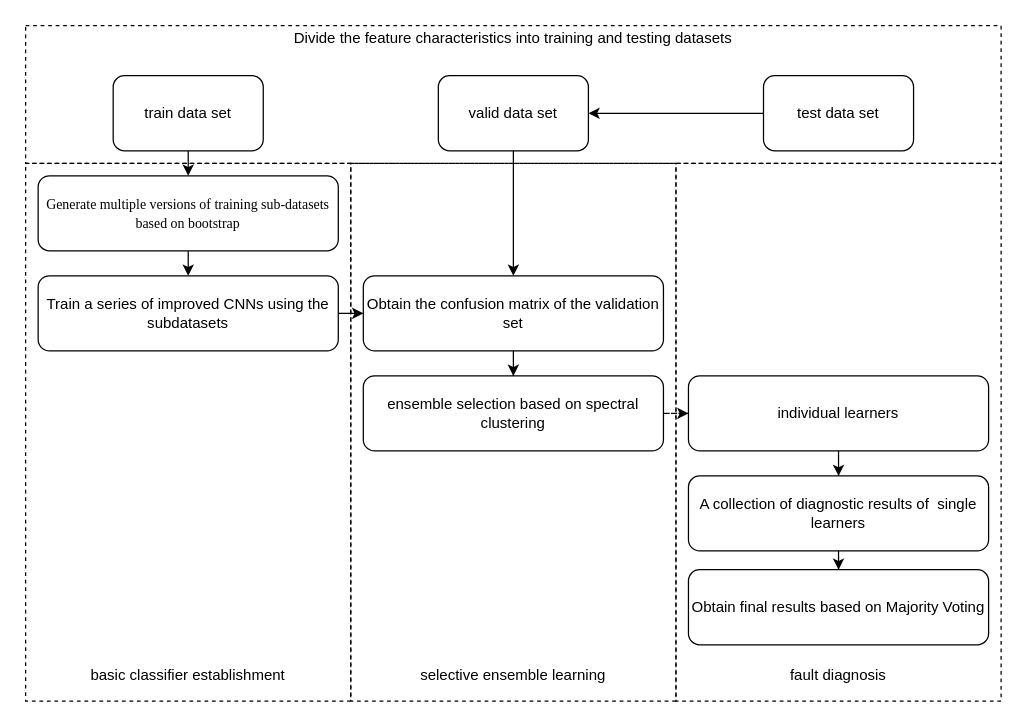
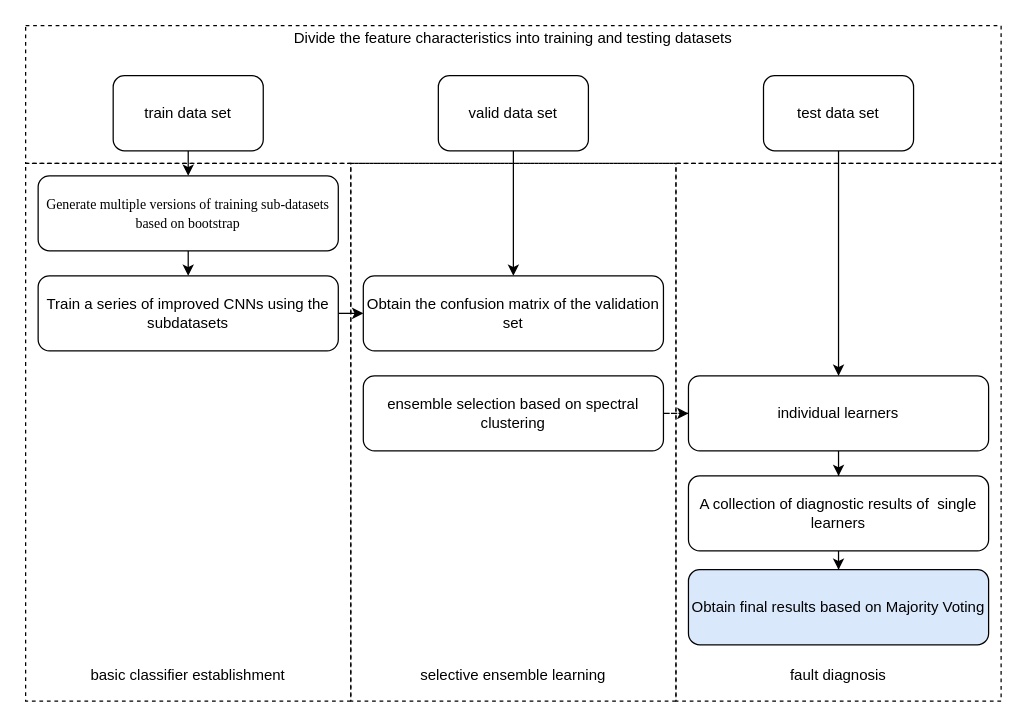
  <mxCell id="0" />
  <mxCell id="1" parent="0" />
  <mxCell id="2" style="edgeStyle=orthogonalEdgeStyle;rounded=0;orthogonalLoop=1;jettySize=auto;html=1;exitX=0.5;exitY=1;exitDx=0;exitDy=0;entryX=0.5;entryY=0;entryDx=0;entryDy=0;" edge="1" parent="1" source="3" target="9"><mxGeometry relative="1" as="geometry" /></mxCell>
  <mxCell id="3" value="train data set" style="rounded=1;whiteSpace=wrap;html=1;" parent="1" vertex="1"><mxGeometry x="90" y="60" width="120" height="60" as="geometry" /></mxCell>
  <mxCell id="4" style="edgeStyle=orthogonalEdgeStyle;rounded=0;orthogonalLoop=1;jettySize=auto;html=1;exitX=0.5;exitY=1;exitDx=0;exitDy=0;" edge="1" parent="1" source="5" target="13"><mxGeometry relative="1" as="geometry" /></mxCell>
  <mxCell id="5" value="valid data set" style="rounded=1;whiteSpace=wrap;html=1;" parent="1" vertex="1"><mxGeometry x="350" y="60" width="120" height="60" as="geometry" /></mxCell>
- <mxCell id="6" style="edgeStyle=orthogonalEdgeStyle;rounded=0;orthogonalLoop=1;jettySize=auto;html=1;" edge="1" parent="1" source="7" target="5"><mxGeometry relative="1" as="geometry" /></mxCell>
+ <mxCell id="6" style="edgeStyle=orthogonalEdgeStyle;rounded=0;orthogonalLoop=1;jettySize=auto;html=1;entryX=0.5;entryY=0;entryDx=0;entryDy=0;" edge="1" parent="1" source="7" target="18"><mxGeometry relative="1" as="geometry" /></mxCell>
  <mxCell id="7" value="test data set" style="rounded=1;whiteSpace=wrap;html=1;" parent="1" vertex="1"><mxGeometry x="610" y="60" width="120" height="60" as="geometry" /></mxCell>
  <mxCell id="8" style="edgeStyle=orthogonalEdgeStyle;rounded=0;orthogonalLoop=1;jettySize=auto;html=1;exitX=0.5;exitY=1;exitDx=0;exitDy=0;entryX=0.5;entryY=0;entryDx=0;entryDy=0;" edge="1" parent="1" source="9" target="11"><mxGeometry relative="1" as="geometry" /></mxCell>
  <mxCell id="9" value="&lt;font face=&quot;timesnewromanpsmt&quot;&gt;&lt;span style=&quot;font-size: 11.112px&quot;&gt;Generate multiple versions of training sub-datasets based on bootstrap&lt;/span&gt;&lt;/font&gt;" style="rounded=1;whiteSpace=wrap;html=1;" parent="1" vertex="1"><mxGeometry x="30" y="140" width="240" height="60" as="geometry" /></mxCell>
  <mxCell id="10" style="edgeStyle=orthogonalEdgeStyle;rounded=0;orthogonalLoop=1;jettySize=auto;html=1;exitX=1;exitY=0.5;exitDx=0;exitDy=0;entryX=0;entryY=0.5;entryDx=0;entryDy=0;" edge="1" parent="1" source="11" target="13"><mxGeometry relative="1" as="geometry" /></mxCell>
  <mxCell id="11" value="Train a series of improved CNNs using the subdatasets" style="rounded=1;whiteSpace=wrap;html=1;" parent="1" vertex="1"><mxGeometry x="30" y="220" width="240" height="60" as="geometry" /></mxCell>
- <mxCell id="12" style="edgeStyle=orthogonalEdgeStyle;rounded=0;orthogonalLoop=1;jettySize=auto;html=1;entryX=0.5;entryY=0;entryDx=0;entryDy=0;" edge="1" parent="1" source="13" target="16"><mxGeometry relative="1" as="geometry" /></mxCell>
  <mxCell id="13" value="Obtain the confusion matrix of the validation set" style="rounded=1;whiteSpace=wrap;html=1;" parent="1" vertex="1"><mxGeometry x="290" y="220" width="240" height="60" as="geometry" /></mxCell>
  <mxCell id="14" value="Divide the feature characteristics into training and testing datasets" style="text;html=1;strokeColor=none;fillColor=none;align=center;verticalAlign=middle;whiteSpace=wrap;rounded=0;" parent="1" vertex="1"><mxGeometry x="202" y="20" width="416" height="20" as="geometry" /></mxCell>
  <mxCell id="15" style="edgeStyle=orthogonalEdgeStyle;rounded=0;orthogonalLoop=1;jettySize=auto;html=1;dashed=1;" edge="1" parent="1" source="16" target="18"><mxGeometry relative="1" as="geometry" /></mxCell>
  <mxCell id="16" value="ensemble selection based on spectral clustering" style="rounded=1;whiteSpace=wrap;html=1;" vertex="1" parent="1"><mxGeometry x="290" y="300" width="240" height="60" as="geometry" /></mxCell>
  <mxCell id="17" style="edgeStyle=orthogonalEdgeStyle;rounded=0;orthogonalLoop=1;jettySize=auto;html=1;entryX=0.5;entryY=0;entryDx=0;entryDy=0;" edge="1" parent="1" source="18" target="20"><mxGeometry relative="1" as="geometry" /></mxCell>
  <mxCell id="18" value="individual learners" style="rounded=1;whiteSpace=wrap;html=1;" vertex="1" parent="1"><mxGeometry x="550" y="300" width="240" height="60" as="geometry" /></mxCell>
  <mxCell id="19" style="edgeStyle=orthogonalEdgeStyle;rounded=0;orthogonalLoop=1;jettySize=auto;html=1;exitX=0.5;exitY=1;exitDx=0;exitDy=0;" edge="1" parent="1" source="20" target="21"><mxGeometry relative="1" as="geometry" /></mxCell>
  <mxCell id="20" value="A collection of diagnostic results of&amp;nbsp; single learners" style="rounded=1;whiteSpace=wrap;html=1;" vertex="1" parent="1"><mxGeometry x="550" y="380" width="240" height="60" as="geometry" /></mxCell>
- <mxCell id="21" value="Obtain final results based on Majority Voting" style="rounded=1;whiteSpace=wrap;html=1;" vertex="1" parent="1"><mxGeometry x="550" y="455" width="240" height="60" as="geometry" /></mxCell>
+ <mxCell id="21" value="Obtain final results based on Majority Voting" style="rounded=1;whiteSpace=wrap;html=1;fillColor=#dae8fc;" vertex="1" parent="1"><mxGeometry x="550" y="455" width="240" height="60" as="geometry" /></mxCell>
  <mxCell id="22" value="" style="rounded=0;whiteSpace=wrap;html=1;fillColor=none;dashed=1;" vertex="1" parent="1"><mxGeometry x="20" y="130" width="260" height="430" as="geometry" /></mxCell>
  <mxCell id="23" value="" style="rounded=0;whiteSpace=wrap;html=1;fillColor=none;dashed=1;" vertex="1" parent="1"><mxGeometry x="280" y="130" width="260" height="430" as="geometry" /></mxCell>
  <mxCell id="24" value="" style="rounded=0;whiteSpace=wrap;html=1;fillColor=none;dashed=1;" vertex="1" parent="1"><mxGeometry x="540" y="130" width="260" height="430" as="geometry" /></mxCell>
  <mxCell id="25" value="basic classifier establishment" style="text;html=1;strokeColor=none;fillColor=none;align=center;verticalAlign=middle;whiteSpace=wrap;rounded=0;dashed=1;" vertex="1" parent="1"><mxGeometry x="70" y="530" width="160" height="20" as="geometry" /></mxCell>
  <mxCell id="26" value="selective ensemble learning" style="text;html=1;strokeColor=none;fillColor=none;align=center;verticalAlign=middle;whiteSpace=wrap;rounded=0;dashed=1;" vertex="1" parent="1"><mxGeometry x="330" y="530" width="160" height="20" as="geometry" /></mxCell>
  <mxCell id="27" value="fault diagnosis" style="text;html=1;strokeColor=none;fillColor=none;align=center;verticalAlign=middle;whiteSpace=wrap;rounded=0;dashed=1;" vertex="1" parent="1"><mxGeometry x="590" y="530" width="160" height="20" as="geometry" /></mxCell>
  <mxCell id="28" value="" style="rounded=0;whiteSpace=wrap;html=1;fillColor=none;dashed=1;" vertex="1" parent="1"><mxGeometry x="20" y="20" width="780" height="110" as="geometry" /></mxCell>
